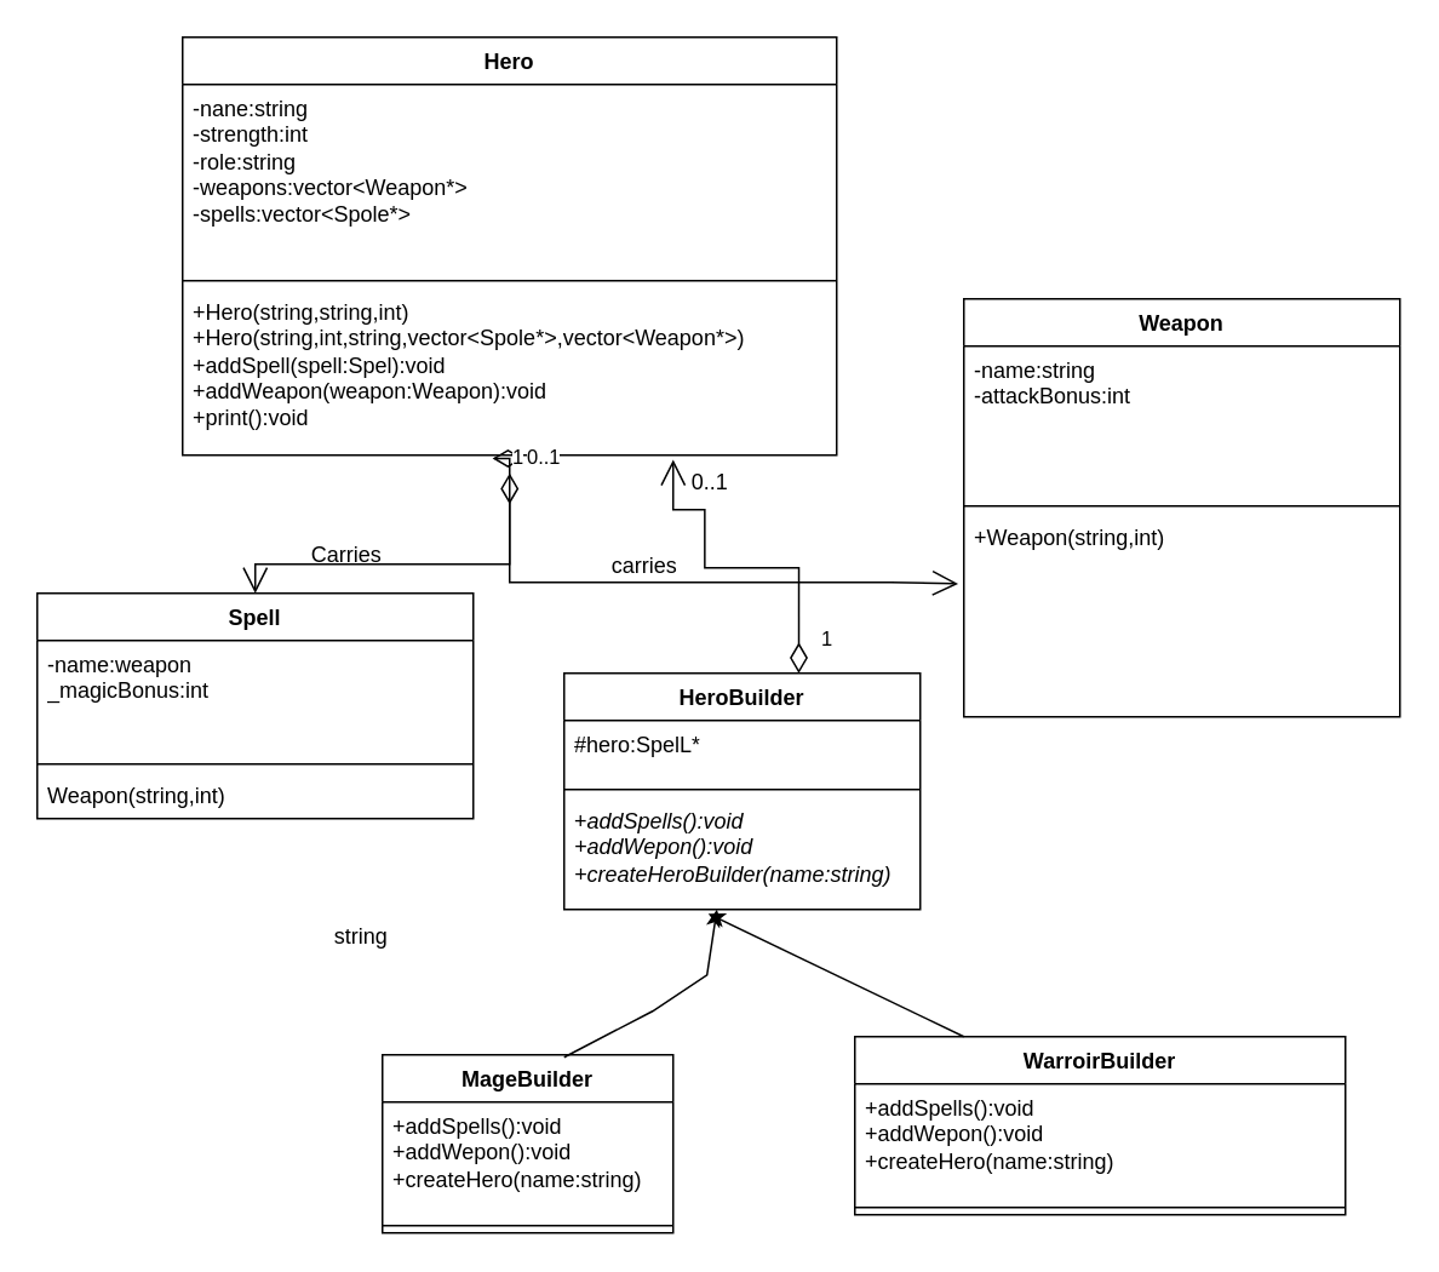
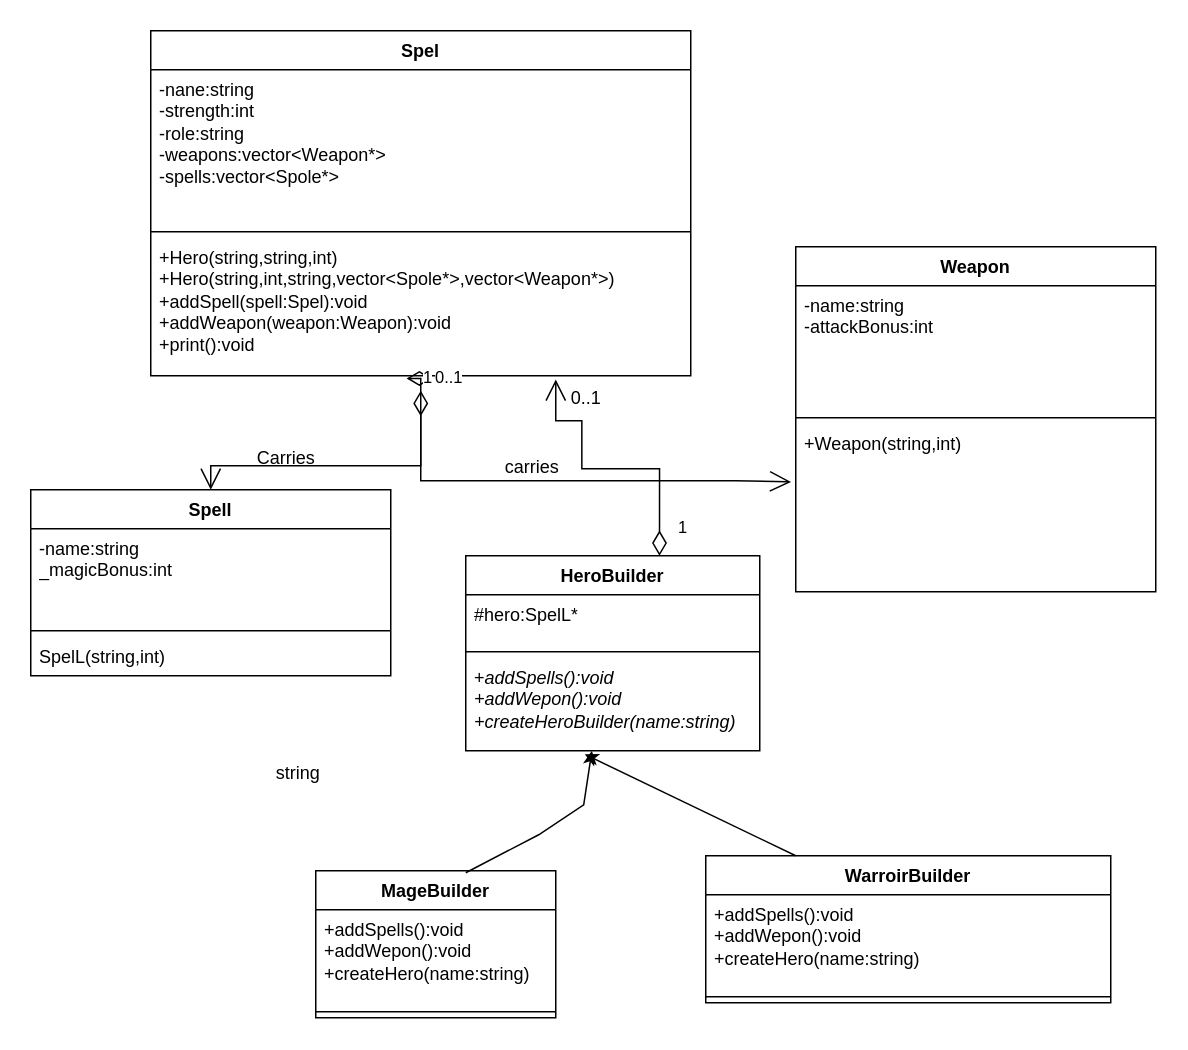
  <mxCell id="0" />
  <mxCell id="1" parent="0" />
  <mxCell id="2" value="Weapon" style="swimlane;fontStyle=1;align=center;verticalAlign=top;childLayout=stackLayout;horizontal=1;startSize=26;horizontalStack=0;resizeParent=1;resizeParentMax=0;resizeLast=0;collapsible=1;marginBottom=0;whiteSpace=wrap;html=1;" vertex="1" parent="1"><mxGeometry x="530" y="164" width="240" height="230" as="geometry" /></mxCell>
  <mxCell id="3" value="-name:string&lt;br&gt;-attackBonus:int" style="text;strokeColor=none;fillColor=none;align=left;verticalAlign=top;spacingLeft=4;spacingRight=4;overflow=hidden;rotatable=0;points=[[0,0.5],[1,0.5]];portConstraint=eastwest;whiteSpace=wrap;html=1;" vertex="1" parent="2"><mxGeometry y="26" width="240" height="84" as="geometry" /></mxCell>
  <mxCell id="4" value="" style="line;strokeWidth=1;fillColor=none;align=left;verticalAlign=middle;spacingTop=-1;spacingLeft=3;spacingRight=3;rotatable=0;labelPosition=right;points=[];portConstraint=eastwest;strokeColor=inherit;" vertex="1" parent="2"><mxGeometry y="110" width="240" height="8" as="geometry" /></mxCell>
  <mxCell id="5" value="+Weapon(string,int)&lt;br&gt;" style="text;strokeColor=none;fillColor=none;align=left;verticalAlign=top;spacingLeft=4;spacingRight=4;overflow=hidden;rotatable=0;points=[[0,0.5],[1,0.5]];portConstraint=eastwest;whiteSpace=wrap;html=1;" vertex="1" parent="2"><mxGeometry y="118" width="240" height="112" as="geometry" /></mxCell>
  <mxCell id="6" value="WarroirBuilder" style="swimlane;fontStyle=1;align=center;verticalAlign=top;childLayout=stackLayout;horizontal=1;startSize=26;horizontalStack=0;resizeParent=1;resizeParentMax=0;resizeLast=0;collapsible=1;marginBottom=0;whiteSpace=wrap;html=1;" vertex="1" parent="1"><mxGeometry x="470" y="570" width="270" height="98" as="geometry" /></mxCell>
  <mxCell id="7" value="+addSpells():void&lt;br style=&quot;border-color: var(--border-color);&quot;&gt;+addWepon():void&lt;br style=&quot;border-color: var(--border-color);&quot;&gt;+createHero(name:string)" style="text;strokeColor=none;fillColor=none;align=left;verticalAlign=top;spacingLeft=4;spacingRight=4;overflow=hidden;rotatable=0;points=[[0,0.5],[1,0.5]];portConstraint=eastwest;whiteSpace=wrap;html=1;" vertex="1" parent="6"><mxGeometry y="26" width="270" height="64" as="geometry" /></mxCell>
  <mxCell id="8" value="" style="line;strokeWidth=1;fillColor=none;align=left;verticalAlign=middle;spacingTop=-1;spacingLeft=3;spacingRight=3;rotatable=0;labelPosition=right;points=[];portConstraint=eastwest;strokeColor=inherit;" vertex="1" parent="6"><mxGeometry y="90" width="270" height="8" as="geometry" /></mxCell>
  <mxCell id="9" value="Spell" style="swimlane;fontStyle=1;align=center;verticalAlign=top;childLayout=stackLayout;horizontal=1;startSize=26;horizontalStack=0;resizeParent=1;resizeParentMax=0;resizeLast=0;collapsible=1;marginBottom=0;whiteSpace=wrap;html=1;" vertex="1" parent="1"><mxGeometry x="20" y="326" width="240" height="124" as="geometry" /></mxCell>
- <mxCell id="10" value="-name:weapon&lt;br&gt;_magicBonus:int" style="text;strokeColor=none;fillColor=none;align=left;verticalAlign=top;spacingLeft=4;spacingRight=4;overflow=hidden;rotatable=0;points=[[0,0.5],[1,0.5]];portConstraint=eastwest;whiteSpace=wrap;html=1;" vertex="1" parent="9"><mxGeometry y="26" width="240" height="64" as="geometry" /></mxCell>
+ <mxCell id="10" value="-name:string&lt;br&gt;_magicBonus:int" style="text;strokeColor=none;fillColor=none;align=left;verticalAlign=top;spacingLeft=4;spacingRight=4;overflow=hidden;rotatable=0;points=[[0,0.5],[1,0.5]];portConstraint=eastwest;whiteSpace=wrap;html=1;" vertex="1" parent="9"><mxGeometry y="26" width="240" height="64" as="geometry" /></mxCell>
  <mxCell id="11" value="" style="line;strokeWidth=1;fillColor=none;align=left;verticalAlign=middle;spacingTop=-1;spacingLeft=3;spacingRight=3;rotatable=0;labelPosition=right;points=[];portConstraint=eastwest;strokeColor=inherit;" vertex="1" parent="9"><mxGeometry y="90" width="240" height="8" as="geometry" /></mxCell>
- <mxCell id="12" value="Weapon(string,int)" style="text;strokeColor=none;fillColor=none;align=left;verticalAlign=top;spacingLeft=4;spacingRight=4;overflow=hidden;rotatable=0;points=[[0,0.5],[1,0.5]];portConstraint=eastwest;whiteSpace=wrap;html=1;" vertex="1" parent="9"><mxGeometry y="98" width="240" height="26" as="geometry" /></mxCell>
- <mxCell id="13" value="Hero" style="swimlane;fontStyle=1;align=center;verticalAlign=top;childLayout=stackLayout;horizontal=1;startSize=26;horizontalStack=0;resizeParent=1;resizeParentMax=0;resizeLast=0;collapsible=1;marginBottom=0;whiteSpace=wrap;html=1;" vertex="1" parent="1"><mxGeometry x="100" y="20" width="360" height="230" as="geometry" /></mxCell>
+ <mxCell id="12" value="SpelL(string,int)" style="text;strokeColor=none;fillColor=none;align=left;verticalAlign=top;spacingLeft=4;spacingRight=4;overflow=hidden;rotatable=0;points=[[0,0.5],[1,0.5]];portConstraint=eastwest;whiteSpace=wrap;html=1;" vertex="1" parent="9"><mxGeometry y="98" width="240" height="26" as="geometry" /></mxCell>
+ <mxCell id="13" value="Spel" style="swimlane;fontStyle=1;align=center;verticalAlign=top;childLayout=stackLayout;horizontal=1;startSize=26;horizontalStack=0;resizeParent=1;resizeParentMax=0;resizeLast=0;collapsible=1;marginBottom=0;whiteSpace=wrap;html=1;" vertex="1" parent="1"><mxGeometry x="100" y="20" width="360" height="230" as="geometry" /></mxCell>
  <mxCell id="14" value="-nane:string&lt;br&gt;-strength:int&lt;br&gt;-role:string&lt;br&gt;-weapons:vector&amp;lt;Weapon*&amp;gt;&lt;br&gt;-spells:vector&amp;lt;Spole*&amp;gt;" style="text;strokeColor=none;fillColor=none;align=left;verticalAlign=top;spacingLeft=4;spacingRight=4;overflow=hidden;rotatable=0;points=[[0,0.5],[1,0.5]];portConstraint=eastwest;whiteSpace=wrap;html=1;" vertex="1" parent="13"><mxGeometry y="26" width="360" height="104" as="geometry" /></mxCell>
  <mxCell id="15" value="" style="line;strokeWidth=1;fillColor=none;align=left;verticalAlign=middle;spacingTop=-1;spacingLeft=3;spacingRight=3;rotatable=0;labelPosition=right;points=[];portConstraint=eastwest;strokeColor=inherit;" vertex="1" parent="13"><mxGeometry y="130" width="360" height="8" as="geometry" /></mxCell>
  <mxCell id="16" value="+Hero(string,string,int)&lt;br&gt;+Hero(string,int,string,vector&amp;lt;Spole*&amp;gt;,vector&amp;lt;Weapon*&amp;gt;)&lt;br&gt;+addSpell(spell:Spel):void&lt;br&gt;+addWeapon(weapon:Weapon):void&lt;br&gt;+print():void" style="text;strokeColor=none;fillColor=none;align=left;verticalAlign=top;spacingLeft=4;spacingRight=4;overflow=hidden;rotatable=0;points=[[0,0.5],[1,0.5]];portConstraint=eastwest;whiteSpace=wrap;html=1;" vertex="1" parent="13"><mxGeometry y="138" width="360" height="92" as="geometry" /></mxCell>
  <mxCell id="17" value="0..1" style="endArrow=open;html=1;endSize=12;startArrow=diamondThin;startSize=14;startFill=0;edgeStyle=orthogonalEdgeStyle;align=left;verticalAlign=bottom;rounded=0;exitX=0.521;exitY=1.02;exitDx=0;exitDy=0;exitPerimeter=0;entryX=0.5;entryY=0;entryDx=0;entryDy=0;" edge="1" parent="1" source="16" target="9"><mxGeometry x="-0.858" y="8" relative="1" as="geometry"><mxPoint x="330" y="340" as="sourcePoint" /><mxPoint x="490" y="340" as="targetPoint" /><Array as="points"><mxPoint x="280" y="252" /><mxPoint x="280" y="310" /><mxPoint x="140" y="310" /></Array><mxPoint as="offset" /></mxGeometry></mxCell>
  <mxCell id="18" value="1" style="endArrow=open;html=1;endSize=12;startArrow=diamondThin;startSize=14;startFill=0;edgeStyle=orthogonalEdgeStyle;align=left;verticalAlign=bottom;rounded=0;entryX=-0.013;entryY=0.346;entryDx=0;entryDy=0;entryPerimeter=0;" edge="1" parent="1" target="5"><mxGeometry x="-1" relative="1" as="geometry"><mxPoint x="280" y="260" as="sourcePoint" /><mxPoint x="490" y="340" as="targetPoint" /><Array as="points"><mxPoint x="280" y="320" /><mxPoint x="490" y="320" /></Array><mxPoint as="offset" /></mxGeometry></mxCell>
  <mxCell id="19" value="MageBuilder" style="swimlane;fontStyle=1;align=center;verticalAlign=top;childLayout=stackLayout;horizontal=1;startSize=26;horizontalStack=0;resizeParent=1;resizeParentMax=0;resizeLast=0;collapsible=1;marginBottom=0;whiteSpace=wrap;html=1;" vertex="1" parent="1"><mxGeometry x="210" y="580" width="160" height="98" as="geometry" /></mxCell>
  <mxCell id="20" value="+addSpells():void&lt;br&gt;+addWepon():void&lt;br&gt;+createHero(name:string)" style="text;strokeColor=none;fillColor=none;align=left;verticalAlign=top;spacingLeft=4;spacingRight=4;overflow=hidden;rotatable=0;points=[[0,0.5],[1,0.5]];portConstraint=eastwest;whiteSpace=wrap;html=1;" vertex="1" parent="19"><mxGeometry y="26" width="160" height="64" as="geometry" /></mxCell>
  <mxCell id="21" value="" style="line;strokeWidth=1;fillColor=none;align=left;verticalAlign=middle;spacingTop=-1;spacingLeft=3;spacingRight=3;rotatable=0;labelPosition=right;points=[];portConstraint=eastwest;strokeColor=inherit;" vertex="1" parent="19"><mxGeometry y="90" width="160" height="8" as="geometry" /></mxCell>
  <mxCell id="22" value="carries" style="text;html=1;align=center;verticalAlign=middle;resizable=0;points=[];autosize=1;strokeColor=none;fillColor=none;" vertex="1" parent="1"><mxGeometry x="324" y="296" width="60" height="30" as="geometry" /></mxCell>
  <mxCell id="23" value="Carries" style="text;html=1;align=center;verticalAlign=middle;resizable=0;points=[];autosize=1;strokeColor=none;fillColor=none;" vertex="1" parent="1"><mxGeometry x="160" y="290" width="60" height="30" as="geometry" /></mxCell>
  <mxCell id="24" value="HeroBuilder" style="swimlane;fontStyle=1;align=center;verticalAlign=top;childLayout=stackLayout;horizontal=1;startSize=26;horizontalStack=0;resizeParent=1;resizeParentMax=0;resizeLast=0;collapsible=1;marginBottom=0;whiteSpace=wrap;html=1;" vertex="1" parent="1"><mxGeometry x="310" y="370" width="196" height="130" as="geometry" /></mxCell>
  <mxCell id="25" value="#hero:SpelL*" style="text;strokeColor=none;fillColor=none;align=left;verticalAlign=top;spacingLeft=4;spacingRight=4;overflow=hidden;rotatable=0;points=[[0,0.5],[1,0.5]];portConstraint=eastwest;whiteSpace=wrap;html=1;" vertex="1" parent="24"><mxGeometry y="26" width="196" height="34" as="geometry" /></mxCell>
  <mxCell id="26" value="" style="line;strokeWidth=1;fillColor=none;align=left;verticalAlign=middle;spacingTop=-1;spacingLeft=3;spacingRight=3;rotatable=0;labelPosition=right;points=[];portConstraint=eastwest;strokeColor=inherit;" vertex="1" parent="24"><mxGeometry y="60" width="196" height="8" as="geometry" /></mxCell>
  <mxCell id="27" value="+&lt;i style=&quot;border-color: var(--border-color);&quot;&gt;addSpells():void&lt;br style=&quot;border-color: var(--border-color);&quot;&gt;+addWepon():void&lt;br style=&quot;border-color: var(--border-color);&quot;&gt;+createHeroBuilder(name:string)&lt;/i&gt;" style="text;strokeColor=none;fillColor=none;align=left;verticalAlign=top;spacingLeft=4;spacingRight=4;overflow=hidden;rotatable=0;points=[[0,0.5],[1,0.5]];portConstraint=eastwest;whiteSpace=wrap;html=1;" vertex="1" parent="24"><mxGeometry y="68" width="196" height="62" as="geometry" /></mxCell>
  <mxCell id="28" value="string" style="text;html=1;align=center;verticalAlign=middle;resizable=0;points=[];autosize=1;strokeColor=none;fillColor=none;" vertex="1" parent="1"><mxGeometry x="100" y="500" width="196" height="30" as="geometry" /></mxCell>
  <mxCell id="29" value="" style="endArrow=classic;html=1;rounded=0;exitX=0.571;exitY=0.008;exitDx=0;exitDy=0;exitPerimeter=0;entryX=0.385;entryY=0.991;entryDx=0;entryDy=0;entryPerimeter=0;" edge="1" parent="1"><mxGeometry width="50" height="50" relative="1" as="geometry"><mxPoint x="310" y="581.344" as="sourcePoint" /><mxPoint x="394.1" y="500.002" as="targetPoint" /><Array as="points"><mxPoint x="358.64" y="556" /><mxPoint x="388.64" y="536" /></Array></mxGeometry></mxCell>
  <mxCell id="30" value="" style="endArrow=classic;html=1;rounded=0;entryX=0.494;entryY=1.046;entryDx=0;entryDy=0;entryPerimeter=0;exitX=0.287;exitY=0.005;exitDx=0;exitDy=0;exitPerimeter=0;" edge="1" parent="1"><mxGeometry width="50" height="50" relative="1" as="geometry"><mxPoint x="530" y="570" as="sourcePoint" /><mxPoint x="389.334" y="502.362" as="targetPoint" /></mxGeometry></mxCell>
  <mxCell id="31" value="1" style="endArrow=open;html=1;endSize=12;startArrow=diamondThin;startSize=14;startFill=0;edgeStyle=orthogonalEdgeStyle;align=left;verticalAlign=bottom;rounded=0;exitX=0.361;exitY=-0.012;exitDx=0;exitDy=0;exitPerimeter=0;entryX=0.674;entryY=1.027;entryDx=0;entryDy=0;entryPerimeter=0;" edge="1" parent="1"><mxGeometry x="-0.893" y="-11" relative="1" as="geometry"><mxPoint x="439.166" y="370" as="sourcePoint" /><mxPoint x="370.02" y="252.484" as="targetPoint" /><Array as="points"><mxPoint x="439.38" y="312" /><mxPoint x="387.38" y="312" /><mxPoint x="387.38" y="280" /><mxPoint x="370.38" y="280" /></Array><mxPoint as="offset" /></mxGeometry></mxCell>
  <mxCell id="32" value="0..1" style="text;html=1;align=center;verticalAlign=middle;resizable=0;points=[];autosize=1;strokeColor=none;fillColor=none;" vertex="1" parent="1"><mxGeometry x="370" y="250" width="40" height="30" as="geometry" /></mxCell>
